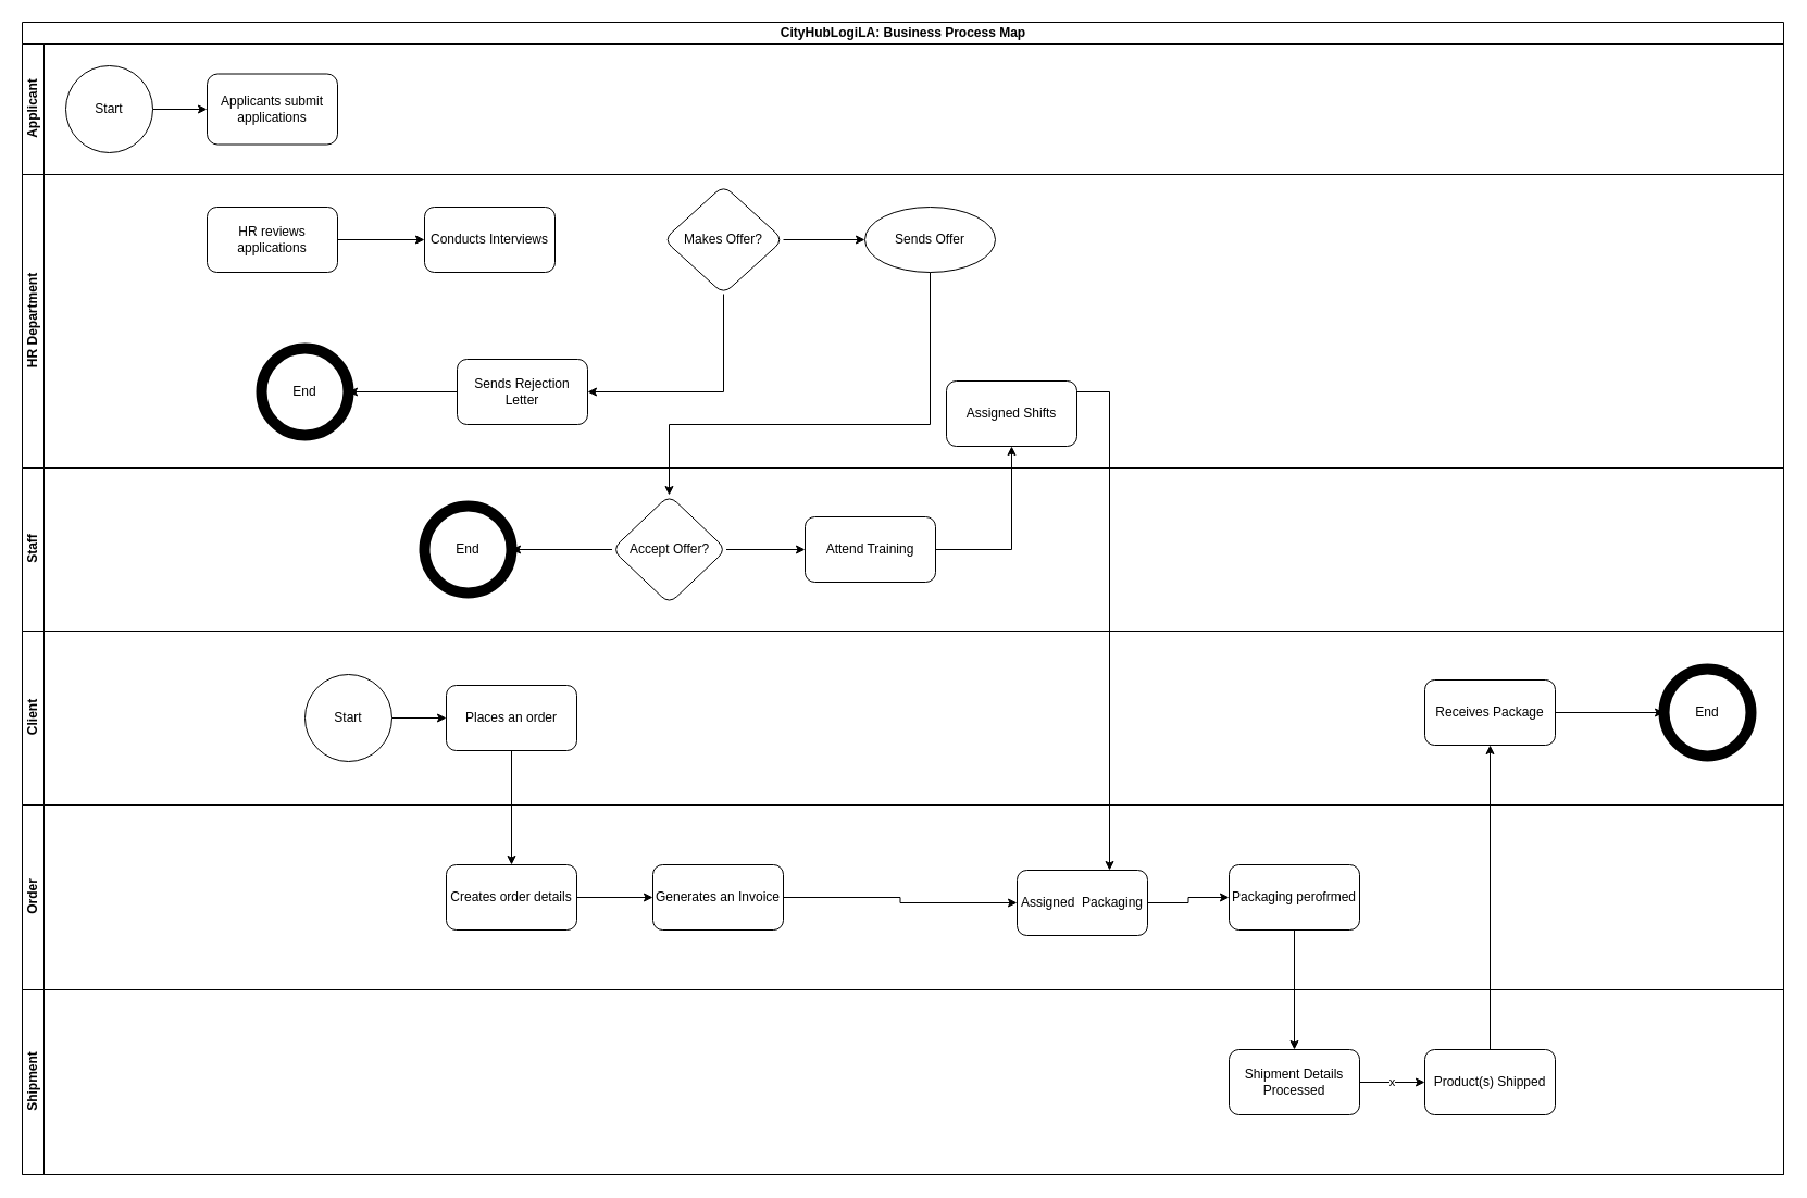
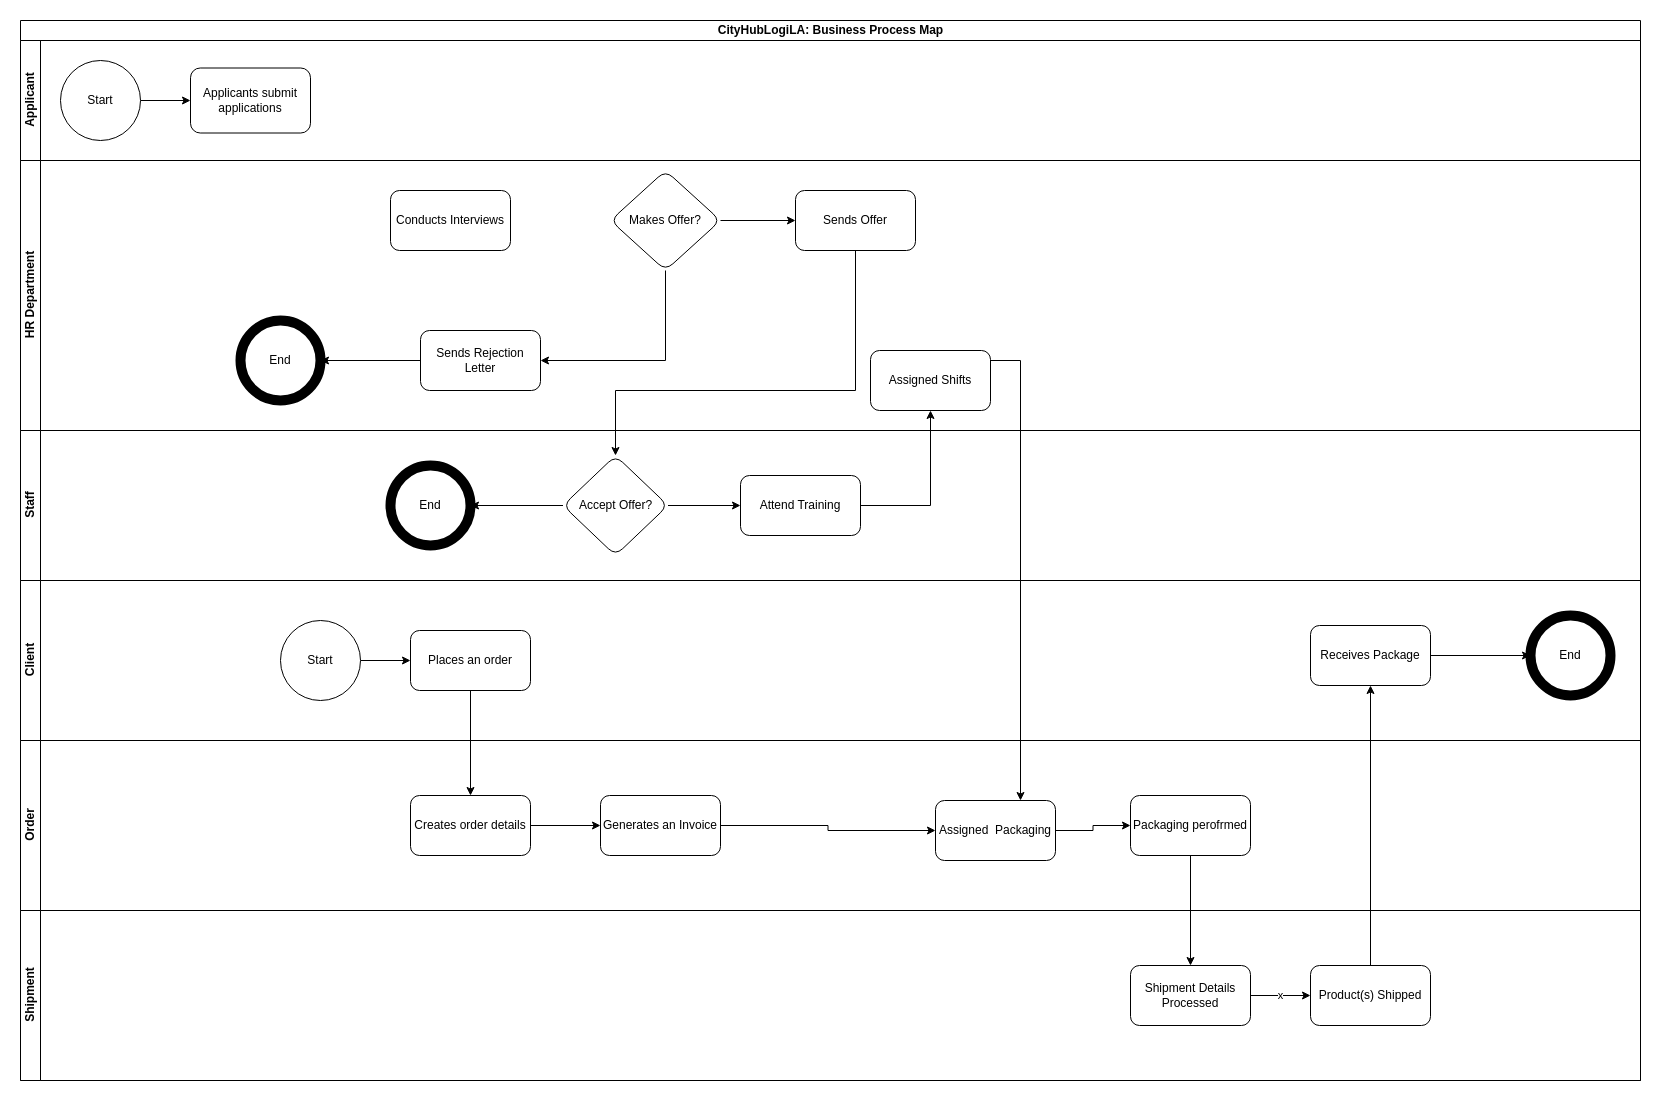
  <mxCell id="0" />
  <mxCell id="1" parent="0" />
  <mxCell id="2" value="CityHubLogiLA: Business Process Map" style="swimlane;childLayout=stackLayout;resizeParent=1;resizeParentMax=0;horizontal=1;startSize=20;horizontalStack=0;html=1;" vertex="1" parent="1"><mxGeometry x="20" y="20" width="1620" height="1060" as="geometry" /></mxCell>
  <mxCell id="3" value="Applicant" style="swimlane;startSize=20;horizontal=0;html=1;" vertex="1" parent="2"><mxGeometry y="20" width="1620" height="120" as="geometry" /></mxCell>
  <mxCell id="4" style="edgeStyle=orthogonalEdgeStyle;rounded=0;orthogonalLoop=1;jettySize=auto;html=1;exitX=1;exitY=0.5;exitDx=0;exitDy=0;entryX=0;entryY=0.5;entryDx=0;entryDy=0;" edge="1" parent="3" source="5" target="6"><mxGeometry relative="1" as="geometry" /></mxCell>
  <mxCell id="5" value="Start" style="ellipse;whiteSpace=wrap;html=1;aspect=fixed;" vertex="1" parent="3"><mxGeometry x="40" y="20" width="80" height="80" as="geometry" /></mxCell>
  <mxCell id="6" value="Applicants submit applications" style="rounded=1;whiteSpace=wrap;html=1;" vertex="1" parent="3"><mxGeometry x="170" y="27.5" width="120" height="65" as="geometry" /></mxCell>
  <mxCell id="7" value="HR Department" style="swimlane;startSize=20;horizontal=0;html=1;" vertex="1" parent="2"><mxGeometry y="140" width="1620" height="270" as="geometry" /></mxCell>
- <mxCell id="8" value="" style="edgeStyle=orthogonalEdgeStyle;rounded=0;orthogonalLoop=1;jettySize=auto;html=1;" edge="1" parent="7" source="9" target="10"><mxGeometry relative="1" as="geometry" /></mxCell>
- <mxCell id="9" value="HR reviews applications" style="rounded=1;whiteSpace=wrap;html=1;" vertex="1" parent="7"><mxGeometry x="170" y="30" width="120" height="60" as="geometry" /></mxCell>
  <mxCell id="10" value="Conducts Interviews" style="whiteSpace=wrap;html=1;rounded=1;" vertex="1" parent="7"><mxGeometry x="370" y="30" width="120" height="60" as="geometry" /></mxCell>
  <mxCell id="11" value="" style="edgeStyle=orthogonalEdgeStyle;rounded=0;orthogonalLoop=1;jettySize=auto;html=1;" edge="1" parent="7" source="12" target="13"><mxGeometry relative="1" as="geometry" /></mxCell>
  <mxCell id="12" value="Makes Offer?" style="rhombus;whiteSpace=wrap;html=1;rounded=1;" vertex="1" parent="7"><mxGeometry x="590" y="10" width="110" height="100" as="geometry" /></mxCell>
- <mxCell id="13" value="Sends Offer" style="ellipse;whiteSpace=wrap;html=1;" vertex="1" parent="7"><mxGeometry x="775" y="30" width="120" height="60" as="geometry" /></mxCell>
+ <mxCell id="13" value="Sends Offer" style="whiteSpace=wrap;html=1;rounded=1;" vertex="1" parent="7"><mxGeometry x="775" y="30" width="120" height="60" as="geometry" /></mxCell>
  <mxCell id="14" value="" style="edgeStyle=orthogonalEdgeStyle;rounded=0;orthogonalLoop=1;jettySize=auto;html=1;" edge="1" parent="7" source="15" target="17"><mxGeometry relative="1" as="geometry" /></mxCell>
  <mxCell id="15" value="Sends Rejection Letter" style="whiteSpace=wrap;html=1;rounded=1;" vertex="1" parent="7"><mxGeometry x="400" y="170" width="120" height="60" as="geometry" /></mxCell>
  <mxCell id="16" value="" style="edgeStyle=orthogonalEdgeStyle;rounded=0;orthogonalLoop=1;jettySize=auto;html=1;entryX=1;entryY=0.5;entryDx=0;entryDy=0;exitX=0.5;exitY=1;exitDx=0;exitDy=0;" edge="1" parent="7" source="12" target="15"><mxGeometry relative="1" as="geometry" /></mxCell>
  <mxCell id="17" value="End" style="ellipse;whiteSpace=wrap;html=1;rounded=1;strokeWidth=10;" vertex="1" parent="7"><mxGeometry x="220" y="160" width="80" height="80" as="geometry" /></mxCell>
  <mxCell id="18" value="Assigned Shifts" style="whiteSpace=wrap;html=1;rounded=1;" vertex="1" parent="7"><mxGeometry x="850" y="190" width="120" height="60" as="geometry" /></mxCell>
  <mxCell id="19" value="Staff" style="swimlane;startSize=20;horizontal=0;html=1;" vertex="1" parent="2"><mxGeometry y="410" width="1620" height="150" as="geometry" /></mxCell>
  <mxCell id="20" value="" style="edgeStyle=orthogonalEdgeStyle;rounded=0;orthogonalLoop=1;jettySize=auto;html=1;" edge="1" parent="19" source="22" target="23"><mxGeometry relative="1" as="geometry" /></mxCell>
  <mxCell id="21" value="" style="edgeStyle=orthogonalEdgeStyle;rounded=0;orthogonalLoop=1;jettySize=auto;html=1;" edge="1" parent="19" source="22" target="24"><mxGeometry relative="1" as="geometry" /></mxCell>
  <mxCell id="22" value="Accept Offer?" style="rhombus;whiteSpace=wrap;html=1;rounded=1;" vertex="1" parent="19"><mxGeometry x="542.5" y="25" width="105" height="100" as="geometry" /></mxCell>
  <mxCell id="23" value="End" style="ellipse;whiteSpace=wrap;html=1;rounded=1;strokeWidth=10;" vertex="1" parent="19"><mxGeometry x="370" y="35" width="80" height="80" as="geometry" /></mxCell>
  <mxCell id="24" value="Attend Training" style="whiteSpace=wrap;html=1;rounded=1;" vertex="1" parent="19"><mxGeometry x="720" y="45" width="120" height="60" as="geometry" /></mxCell>
  <mxCell id="25" value="Client" style="swimlane;startSize=20;horizontal=0;html=1;" vertex="1" parent="2"><mxGeometry y="560" width="1620" height="160" as="geometry" /></mxCell>
  <mxCell id="26" style="edgeStyle=orthogonalEdgeStyle;rounded=0;orthogonalLoop=1;jettySize=auto;html=1;exitX=1;exitY=0.5;exitDx=0;exitDy=0;entryX=0;entryY=0.5;entryDx=0;entryDy=0;" edge="1" parent="25" source="27" target="28"><mxGeometry relative="1" as="geometry" /></mxCell>
  <mxCell id="27" value="Start" style="ellipse;whiteSpace=wrap;html=1;rounded=1;" vertex="1" parent="25"><mxGeometry x="260" y="40" width="80" height="80" as="geometry" /></mxCell>
  <mxCell id="28" value="Places an order" style="whiteSpace=wrap;html=1;rounded=1;" vertex="1" parent="25"><mxGeometry x="390" y="50" width="120" height="60" as="geometry" /></mxCell>
  <mxCell id="29" value="" style="edgeStyle=orthogonalEdgeStyle;rounded=0;orthogonalLoop=1;jettySize=auto;html=1;" edge="1" parent="25" source="30" target="31"><mxGeometry relative="1" as="geometry" /></mxCell>
  <mxCell id="30" value="Receives Package" style="whiteSpace=wrap;html=1;rounded=1;" vertex="1" parent="25"><mxGeometry x="1290" y="45" width="120" height="60" as="geometry" /></mxCell>
  <mxCell id="31" value="End" style="ellipse;whiteSpace=wrap;html=1;rounded=1;strokeWidth=10;" vertex="1" parent="25"><mxGeometry x="1510" y="35" width="80" height="80" as="geometry" /></mxCell>
  <mxCell id="32" value="" style="edgeStyle=orthogonalEdgeStyle;rounded=0;orthogonalLoop=1;jettySize=auto;html=1;exitX=0.5;exitY=1;exitDx=0;exitDy=0;" edge="1" parent="2" source="13" target="22"><mxGeometry relative="1" as="geometry"><Array as="points"><mxPoint x="835" y="370" /><mxPoint x="595" y="370" /></Array></mxGeometry></mxCell>
  <mxCell id="33" value="" style="edgeStyle=orthogonalEdgeStyle;rounded=0;orthogonalLoop=1;jettySize=auto;html=1;" edge="1" parent="2" source="28" target="38"><mxGeometry relative="1" as="geometry" /></mxCell>
  <mxCell id="34" value="Order" style="swimlane;startSize=20;horizontal=0;html=1;" vertex="1" parent="2"><mxGeometry y="720" width="1620" height="170" as="geometry" /></mxCell>
  <mxCell id="35" style="edgeStyle=orthogonalEdgeStyle;rounded=0;orthogonalLoop=1;jettySize=auto;html=1;exitX=1;exitY=0.5;exitDx=0;exitDy=0;entryX=0;entryY=0.5;entryDx=0;entryDy=0;" edge="1" parent="34"><mxGeometry relative="1" as="geometry"><mxPoint x="170" y="75" as="targetPoint" /></mxGeometry></mxCell>
  <mxCell id="36" value="" style="edgeStyle=orthogonalEdgeStyle;rounded=0;orthogonalLoop=1;jettySize=auto;html=1;" edge="1" parent="34"><mxGeometry relative="1" as="geometry"><mxPoint x="230" y="185" as="targetPoint" /></mxGeometry></mxCell>
  <mxCell id="37" value="" style="edgeStyle=orthogonalEdgeStyle;rounded=0;orthogonalLoop=1;jettySize=auto;html=1;" edge="1" parent="34" source="38" target="39"><mxGeometry relative="1" as="geometry" /></mxCell>
  <mxCell id="38" value="Creates order details" style="whiteSpace=wrap;html=1;rounded=1;" vertex="1" parent="34"><mxGeometry x="390" y="55" width="120" height="60" as="geometry" /></mxCell>
  <mxCell id="39" value="Generates an Invoice" style="whiteSpace=wrap;html=1;rounded=1;" vertex="1" parent="34"><mxGeometry x="580" y="55" width="120" height="60" as="geometry" /></mxCell>
  <mxCell id="40" value="" style="edgeStyle=orthogonalEdgeStyle;rounded=0;orthogonalLoop=1;jettySize=auto;html=1;" edge="1" parent="34" source="41" target="43"><mxGeometry relative="1" as="geometry" /></mxCell>
  <mxCell id="41" value="Assigned&amp;nbsp; Packaging" style="rounded=1;whiteSpace=wrap;html=1;" vertex="1" parent="34"><mxGeometry x="915" y="60" width="120" height="60" as="geometry" /></mxCell>
  <mxCell id="42" style="edgeStyle=orthogonalEdgeStyle;rounded=0;orthogonalLoop=1;jettySize=auto;html=1;exitX=1;exitY=0.5;exitDx=0;exitDy=0;entryX=0;entryY=0.5;entryDx=0;entryDy=0;" edge="1" parent="34" source="39" target="41"><mxGeometry relative="1" as="geometry"><mxPoint x="430" y="225" as="targetPoint" /></mxGeometry></mxCell>
  <mxCell id="43" value="Packaging perofrmed" style="whiteSpace=wrap;html=1;rounded=1;" vertex="1" parent="34"><mxGeometry x="1110" y="55" width="120" height="60" as="geometry" /></mxCell>
  <mxCell id="44" value="Shipment" style="swimlane;startSize=20;horizontal=0;html=1;" vertex="1" parent="2"><mxGeometry y="890" width="1620" height="170" as="geometry" /></mxCell>
  <mxCell id="45" style="edgeStyle=orthogonalEdgeStyle;rounded=0;orthogonalLoop=1;jettySize=auto;html=1;exitX=1;exitY=0.5;exitDx=0;exitDy=0;entryX=0;entryY=0.5;entryDx=0;entryDy=0;" edge="1" parent="44"><mxGeometry relative="1" as="geometry"><mxPoint x="170" y="75" as="targetPoint" /></mxGeometry></mxCell>
  <mxCell id="46" value="" style="edgeStyle=orthogonalEdgeStyle;rounded=0;orthogonalLoop=1;jettySize=auto;html=1;" edge="1" parent="44"><mxGeometry relative="1" as="geometry"><mxPoint x="230" y="185" as="targetPoint" /></mxGeometry></mxCell>
  <mxCell id="47" value="x" style="edgeStyle=orthogonalEdgeStyle;rounded=0;orthogonalLoop=1;jettySize=auto;html=1;" edge="1" parent="44" source="48" target="49"><mxGeometry relative="1" as="geometry" /></mxCell>
  <mxCell id="48" value="Shipment Details Processed" style="rounded=1;whiteSpace=wrap;html=1;" vertex="1" parent="44"><mxGeometry x="1110" y="55" width="120" height="60" as="geometry" /></mxCell>
  <mxCell id="49" value="Product(s) Shipped" style="whiteSpace=wrap;html=1;rounded=1;" vertex="1" parent="44"><mxGeometry x="1290" y="55" width="120" height="60" as="geometry" /></mxCell>
  <mxCell id="50" value="" style="edgeStyle=orthogonalEdgeStyle;rounded=0;orthogonalLoop=1;jettySize=auto;html=1;" edge="1" parent="2" source="24" target="18"><mxGeometry relative="1" as="geometry" /></mxCell>
  <mxCell id="51" value="" style="edgeStyle=orthogonalEdgeStyle;rounded=0;orthogonalLoop=1;jettySize=auto;html=1;" edge="1" parent="2" source="18" target="41"><mxGeometry relative="1" as="geometry"><mxPoint x="1050" y="830" as="targetPoint" /><Array as="points"><mxPoint x="1000" y="340" /></Array></mxGeometry></mxCell>
  <mxCell id="52" style="edgeStyle=orthogonalEdgeStyle;rounded=0;orthogonalLoop=1;jettySize=auto;html=1;exitX=0.5;exitY=1;exitDx=0;exitDy=0;entryX=0.5;entryY=0;entryDx=0;entryDy=0;" edge="1" parent="2" source="43" target="48"><mxGeometry relative="1" as="geometry" /></mxCell>
  <mxCell id="53" value="" style="edgeStyle=orthogonalEdgeStyle;rounded=0;orthogonalLoop=1;jettySize=auto;html=1;" edge="1" parent="2" source="49" target="30"><mxGeometry relative="1" as="geometry" /></mxCell>
